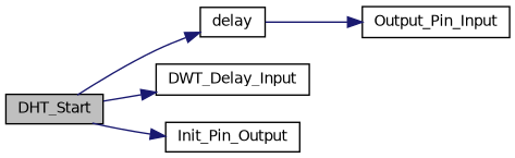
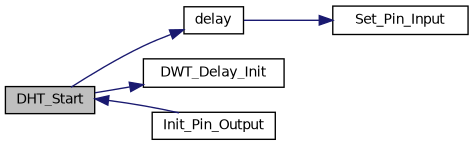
  digraph {
    rankdir=LR
    node [color=black fillcolor=white fontname=Helvetica fontsize=10 shape=record style=filled]
    edge [color=midnightblue fontname=Helvetica fontsize=10 labelfontname=Helvetica labelfontsize=10 style=solid]
    n1 [fillcolor=grey75 fontcolor=black height=0.2 label=DHT_Start width=0.4]
    n2 [height=0.2 label=delay width=0.4]
-   n3 [height=0.2 label=DWT_Delay_Input width=0.4]
+   n3 [height=0.2 label=DWT_Delay_Init width=0.4]
    n4 [height=0.2 label=Init_Pin_Output width=0.4]
-   n5 [height=0.2 label=Output_Pin_Input width=0.4]
+   n5 [height=0.2 label=Set_Pin_Input width=0.4]
    n1 -> n2
    n1 -> n3
-   n1 -> n4
+   n4 -> n1
    n2 -> n5
  }
